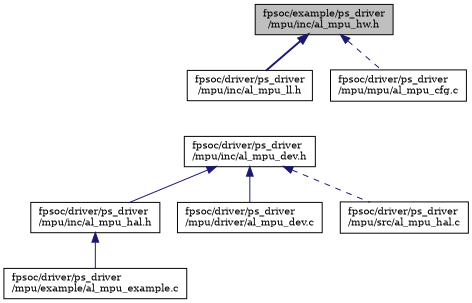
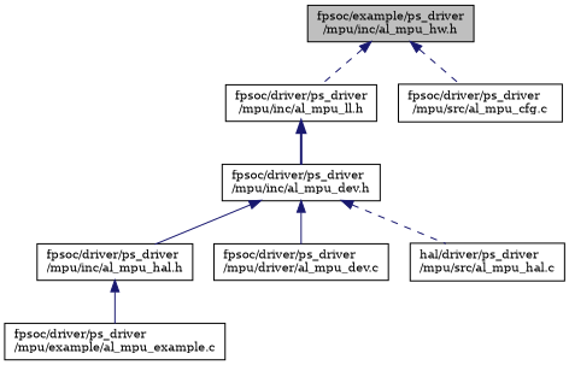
  digraph {
    fontname="DejaVu Serif"
    node [color=black fillcolor=white fontname="DejaVu Serif" fontsize=10 shape=record style=filled]
    edge [color=midnightblue dir=back fontname="DejaVu Serif" fontsize=10 labelfontname=Helvetica labelfontsize=10 style=solid]
    n1 [fillcolor=grey75 fontcolor=black height=0.2 label="fpsoc/example/ps_driver\l/mpu/inc/al_mpu_hw.h" width=0.4]
    n2 [height=0.2 label="fpsoc/driver/ps_driver\l/mpu/inc/al_mpu_ll.h" width=0.4]
-   n3 [height=0.2 label="fpsoc/driver/ps_driver\l/mpu/mpu/al_mpu_cfg.c" width=0.4]
+   n3 [height=0.2 label="fpsoc/driver/ps_driver\l/mpu/src/al_mpu_cfg.c" width=0.4]
    n4 [height=0.2 label="fpsoc/driver/ps_driver\l/mpu/inc/al_mpu_dev.h" width=0.4]
    n5 [height=0.2 label="fpsoc/driver/ps_driver\l/mpu/inc/al_mpu_hal.h" width=0.4]
    n6 [height=0.2 label="fpsoc/driver/ps_driver\l/mpu/driver/al_mpu_dev.c" width=0.4]
-   n7 [height=0.2 label="fpsoc/driver/ps_driver\l/mpu/src/al_mpu_hal.c" width=0.4]
+   n7 [height=0.2 label="hal/driver/ps_driver\l/mpu/src/al_mpu_hal.c" width=0.4]
    n8 [height=0.2 label="fpsoc/driver/ps_driver\l/mpu/example/al_mpu_example.c" width=0.4]
-   n1 -> n2 [style=bold]
+   n1 -> n2 [style=dashed]
    n1 -> n3 [style=dashed]
+   n2 -> n4 [style=bold]
    n4 -> n5
    n4 -> n6
    n4 -> n7 [style=dashed]
    n5 -> n8
  }
